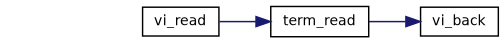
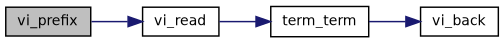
  digraph {
    fontname="DejaVu Sans"
    rankdir=LR
    node [color=black fillcolor=white fontname="DejaVu Sans" fontsize=10 shape=record style=filled]
    edge [color=midnightblue fontname="DejaVu Sans" fontsize=10 labelfontname=Helvetica labelfontsize=10 style=solid]
+   n1 [fillcolor=grey75 fontcolor=black height=0.2 label=vi_prefix width=0.4]
    n2 [height=0.2 label=vi_read width=0.4]
    n3 [height=0.2 label=vi_back width=0.4]
-   n4 [height=0.2 label=term_read width=0.4]
+   n4 [height=0.2 label=term_term width=0.4]
+   n1 -> n2
    n2 -> n4
    n4 -> n3
  }
